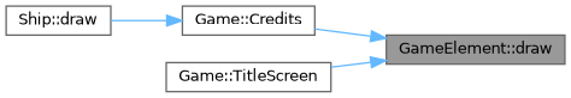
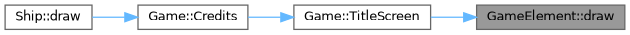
  digraph {
    rankdir=RL
    node [color=grey40 fillcolor=white fontname=Helvetica fontsize=10 shape=box style=filled]
    edge [color=steelblue1 dir=back fontname=Helvetica fontsize=10 labelfontname=Helvetica labelfontsize=10 style=solid]
    n1 [color=gray40 fillcolor=grey60 fontcolor=black height=0.2 label="GameElement::draw" width=0.4]
    n2 [height=0.2 label="Game::Credits" width=0.4]
    n3 [height=0.2 label="Game::TitleScreen" width=0.4]
    n4 [height=0.2 label="Ship::draw" width=0.4]
-   n1 -> n2
+   n3 -> n2
    n1 -> n3
    n2 -> n4
  }
